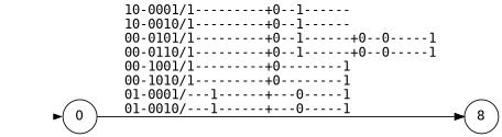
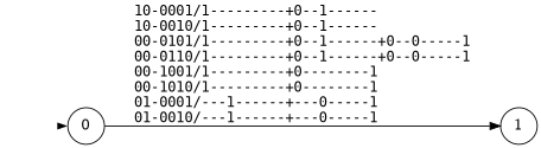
  digraph {
    nodesep=0.2
    rankdir=LR
    ranksep=0.8
    node [shape=circle]
    edge [fontname=mono]
    init [shape=point style=invis]
    n2 [label=0]
-   n3 [label=8]
+   n3 [label=1]
    init -> n2 [penwidth=0]
    n2 -> n3 [label="10-0001/1---------+0--1------\l10-0010/1---------+0--1------\l00-0101/1---------+0--1------+0--0-----1\l00-0110/1---------+0--1------+0--0-----1\l00-1001/1---------+0--------1\l00-1010/1---------+0--------1\l01-0001/---1------+---0-----1\l01-0010/---1------+---0-----1\l"]
  }
